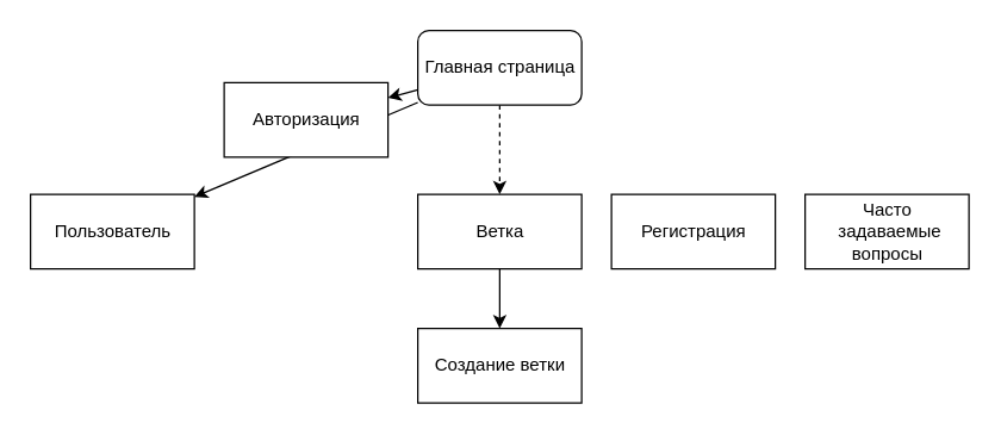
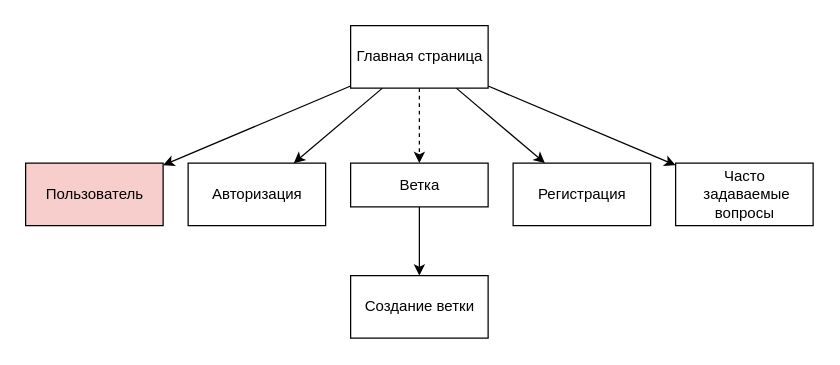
  <mxCell id="0" />
  <mxCell id="1" parent="0" />
  <mxCell id="2" style="edgeStyle=none;html=1;dashed=1;" edge="1" parent="1" source="7" target="11"><mxGeometry relative="1" as="geometry" /></mxCell>
+ <mxCell id="3" style="edgeStyle=none;html=1;" edge="1" parent="1" source="7" target="13"><mxGeometry relative="1" as="geometry" /></mxCell>
+ <mxCell id="4" style="edgeStyle=none;html=1;" edge="1" parent="1" source="7" target="14"><mxGeometry relative="1" as="geometry" /></mxCell>
  <mxCell id="5" style="edgeStyle=none;html=1;" edge="1" parent="1" source="7" target="9"><mxGeometry relative="1" as="geometry" /></mxCell>
  <mxCell id="6" style="edgeStyle=none;html=1;" edge="1" parent="1" source="7" target="8"><mxGeometry relative="1" as="geometry" /></mxCell>
- <mxCell id="7" value="Главная страница" style="html=1;rounded=1;" vertex="1" parent="1"><mxGeometry x="280" y="20" width="110" height="50" as="geometry" /></mxCell>
- <mxCell id="8" value="Пользователь" style="html=1;" vertex="1" parent="1"><mxGeometry x="20" y="130" width="110" height="50" as="geometry" /></mxCell>
- <mxCell id="9" value="Авторизация" style="html=1;" vertex="1" parent="1"><mxGeometry x="150" y="55" width="110" height="50" as="geometry" /></mxCell>
+ <mxCell id="7" value="Главная страница" style="html=1;" vertex="1" parent="1"><mxGeometry x="280" y="20" width="110" height="50" as="geometry" /></mxCell>
+ <mxCell id="8" value="Пользователь" style="html=1;fillColor=#f8cecc;" vertex="1" parent="1"><mxGeometry x="20" y="130" width="110" height="50" as="geometry" /></mxCell>
+ <mxCell id="9" value="Авторизация" style="html=1;" vertex="1" parent="1"><mxGeometry x="150" y="130" width="110" height="50" as="geometry" /></mxCell>
  <mxCell id="10" style="edgeStyle=none;html=1;" edge="1" parent="1" source="11" target="12"><mxGeometry relative="1" as="geometry" /></mxCell>
- <mxCell id="11" value="Ветка" style="html=1;" vertex="1" parent="1"><mxGeometry x="280" y="130" width="110" height="50" as="geometry" /></mxCell>
+ <mxCell id="11" value="Ветка" style="html=1;" vertex="1" parent="1"><mxGeometry x="280" y="130" width="110" height="35" as="geometry" /></mxCell>
  <mxCell id="12" value="Создание ветки" style="html=1;" vertex="1" parent="1"><mxGeometry x="280" y="220" width="110" height="50" as="geometry" /></mxCell>
  <mxCell id="13" value="Регистрация" style="html=1;" vertex="1" parent="1"><mxGeometry x="410" y="130" width="110" height="50" as="geometry" /></mxCell>
  <mxCell id="14" value="Часто&lt;br&gt;&amp;nbsp;задаваемые &lt;br&gt;вопросы" style="html=1;" vertex="1" parent="1"><mxGeometry x="540" y="130" width="110" height="50" as="geometry" /></mxCell>
